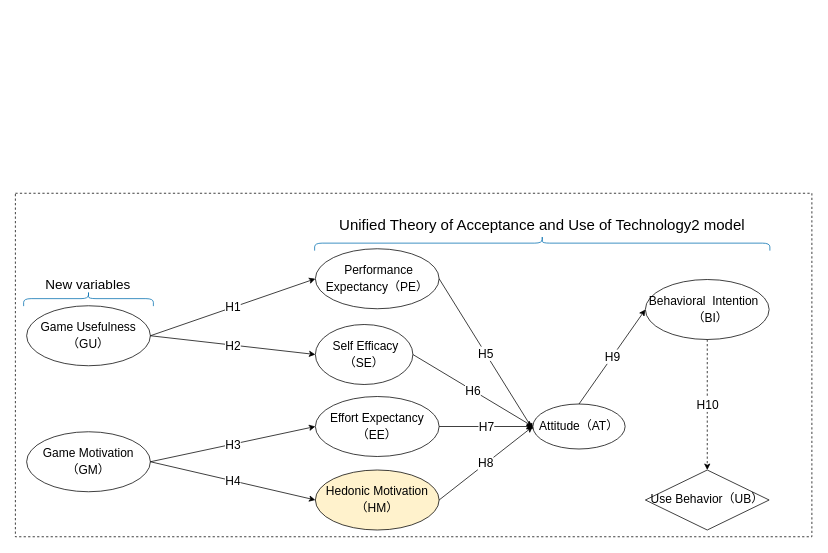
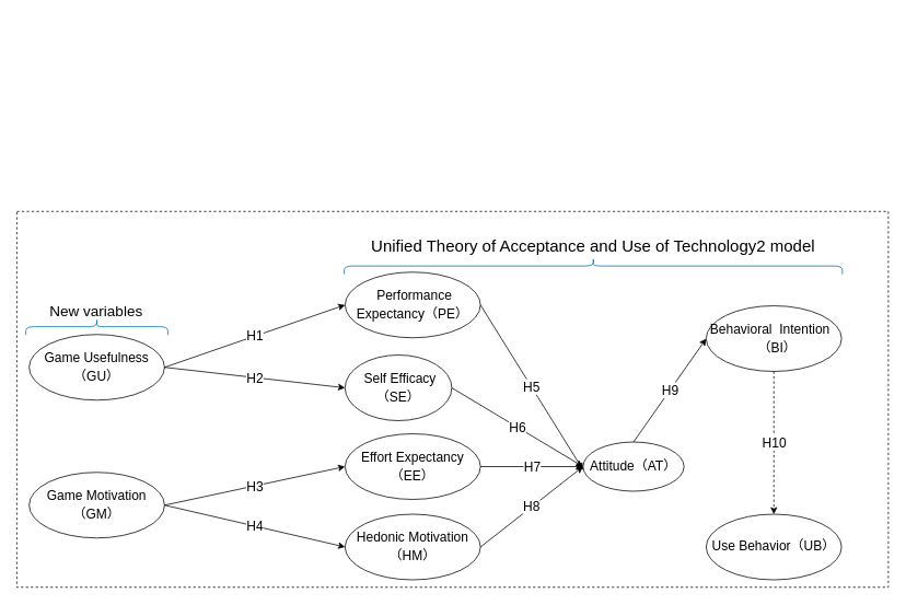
  <mxCell id="0" />
  <mxCell id="1" parent="0" />
  <mxCell id="2" value="" style="rounded=0;whiteSpace=wrap;html=1;fontSize=15;dashed=1;" parent="1" vertex="1"><mxGeometry x="20" y="257" width="1062" height="458" as="geometry" /></mxCell>
  <mxCell id="3" value="&lt;p style=&quot;line-height: 140%; font-size: 16px;&quot;&gt;&lt;span style=&quot;font-size: 16px;&quot;&gt;Game Usefulness&lt;/span&gt;&lt;br style=&quot;font-size: 16px;&quot;&gt;&lt;span style=&quot;font-size: 16px;&quot;&gt;（GU）&lt;/span&gt;&lt;/p&gt;" style="ellipse;whiteSpace=wrap;html=1;spacingBottom=0;fontSize=16;fontStyle=0;" parent="1" vertex="1"><mxGeometry x="35" y="407" width="165" height="80" as="geometry" /></mxCell>
  <mxCell id="4" value="&lt;p style=&quot;line-height: 140%; font-size: 16px;&quot;&gt;&lt;span style=&quot;font-size: 16px;&quot;&gt;Game Motivation&lt;/span&gt;&lt;br style=&quot;font-size: 16px;&quot;&gt;&lt;span style=&quot;font-size: 16px;&quot;&gt;（GM）&lt;/span&gt;&lt;br style=&quot;font-size: 16px;&quot;&gt;&lt;/p&gt;" style="ellipse;whiteSpace=wrap;html=1;spacingBottom=0;fontSize=16;fontStyle=0;" parent="1" vertex="1"><mxGeometry x="35" y="575" width="165" height="80" as="geometry" /></mxCell>
  <mxCell id="5" value="&lt;p style=&quot;line-height: 140%; font-size: 16px;&quot;&gt;&lt;span style=&quot;font-size: 16px;&quot;&gt;Attitude（AT）&lt;/span&gt;&lt;br style=&quot;font-size: 16px;&quot;&gt;&lt;/p&gt;" style="ellipse;whiteSpace=wrap;html=1;spacingBottom=0;fontSize=16;fontStyle=0;" parent="1" vertex="1"><mxGeometry x="710" y="538" width="123" height="60" as="geometry" /></mxCell>
  <mxCell id="6" value="&lt;p style=&quot;line-height: 140%; font-size: 16px;&quot;&gt;&lt;span style=&quot;font-size: 16px;&quot;&gt;&amp;nbsp;Performance Expectancy（PE）&lt;/span&gt;&lt;br style=&quot;font-size: 16px;&quot;&gt;&lt;/p&gt;" style="ellipse;whiteSpace=wrap;html=1;spacingBottom=0;fontSize=16;fontStyle=0;" parent="1" vertex="1"><mxGeometry x="420" y="331" width="165" height="80" as="geometry" /></mxCell>
  <mxCell id="7" value="&lt;p style=&quot;line-height: 140%; font-size: 16px;&quot;&gt;&lt;span style=&quot;font-size: 16px;&quot;&gt;&amp;nbsp;Self Efficacy&lt;/span&gt;&lt;br style=&quot;font-size: 16px;&quot;&gt;&lt;span style=&quot;font-size: 16px;&quot;&gt;（SE）&lt;/span&gt;&lt;br style=&quot;font-size: 16px;&quot;&gt;&lt;/p&gt;" style="ellipse;whiteSpace=wrap;html=1;spacingBottom=0;fontSize=16;fontStyle=0;" parent="1" vertex="1"><mxGeometry x="420" y="432" width="130" height="80" as="geometry" /></mxCell>
  <mxCell id="8" value="&lt;p style=&quot;line-height: 140%; font-size: 16px;&quot;&gt;&lt;span style=&quot;font-size: 16px;&quot;&gt;Effort Expectancy&lt;/span&gt;&lt;br style=&quot;font-size: 16px;&quot;&gt;&lt;span style=&quot;font-size: 16px;&quot;&gt;（EE）&lt;/span&gt;&lt;br style=&quot;font-size: 16px;&quot;&gt;&lt;/p&gt;" style="ellipse;whiteSpace=wrap;html=1;spacingBottom=0;fontSize=16;fontStyle=0;" parent="1" vertex="1"><mxGeometry x="420" y="528" width="165" height="80" as="geometry" /></mxCell>
- <mxCell id="9" value="&lt;p style=&quot;line-height: 140%; font-size: 16px;&quot;&gt;&lt;span style=&quot;font-size: 16px;&quot;&gt;Hedonic Motivation （HM）&lt;/span&gt;&lt;br style=&quot;font-size: 16px;&quot;&gt;&lt;/p&gt;" style="ellipse;whiteSpace=wrap;html=1;spacingBottom=0;fontSize=16;fontStyle=0;fillColor=#fff2cc;" parent="1" vertex="1"><mxGeometry x="420" y="626" width="165" height="80" as="geometry" /></mxCell>
+ <mxCell id="9" value="&lt;p style=&quot;line-height: 140%; font-size: 16px;&quot;&gt;&lt;span style=&quot;font-size: 16px;&quot;&gt;Hedonic Motivation （HM）&lt;/span&gt;&lt;br style=&quot;font-size: 16px;&quot;&gt;&lt;/p&gt;" style="ellipse;whiteSpace=wrap;html=1;spacingBottom=0;fontSize=16;fontStyle=0;" parent="1" vertex="1"><mxGeometry x="420" y="626" width="165" height="80" as="geometry" /></mxCell>
  <mxCell id="10" value="H1" style="endArrow=classic;html=1;fontSize=16;exitX=1;exitY=0.5;exitDx=0;exitDy=0;entryX=0;entryY=0.5;entryDx=0;entryDy=0;" parent="1" source="3" target="6" edge="1"><mxGeometry width="50" height="50" relative="1" as="geometry"><mxPoint x="330" y="422" as="sourcePoint" /><mxPoint x="380" y="372" as="targetPoint" /></mxGeometry></mxCell>
  <mxCell id="11" value="H2" style="endArrow=classic;html=1;fontSize=16;entryX=0;entryY=0.5;entryDx=0;entryDy=0;exitX=1;exitY=0.5;exitDx=0;exitDy=0;" parent="1" source="3" target="7" edge="1"><mxGeometry width="50" height="50" relative="1" as="geometry"><mxPoint x="250" y="622" as="sourcePoint" /><mxPoint x="300" y="572" as="targetPoint" /></mxGeometry></mxCell>
  <mxCell id="12" value="H3" style="endArrow=classic;html=1;fontSize=16;exitX=1;exitY=0.5;exitDx=0;exitDy=0;entryX=0;entryY=0.5;entryDx=0;entryDy=0;" parent="1" source="4" target="8" edge="1"><mxGeometry width="50" height="50" relative="1" as="geometry"><mxPoint x="300" y="722" as="sourcePoint" /><mxPoint x="350" y="672" as="targetPoint" /></mxGeometry></mxCell>
  <mxCell id="13" value="H4" style="endArrow=classic;html=1;fontSize=16;exitX=1;exitY=0.5;exitDx=0;exitDy=0;entryX=0;entryY=0.5;entryDx=0;entryDy=0;" parent="1" source="4" target="9" edge="1"><mxGeometry width="50" height="50" relative="1" as="geometry"><mxPoint x="210" y="578" as="sourcePoint" /><mxPoint x="430" y="482" as="targetPoint" /></mxGeometry></mxCell>
  <mxCell id="14" value="H7" style="endArrow=classic;html=1;fontSize=16;exitX=1;exitY=0.5;exitDx=0;exitDy=0;entryX=0;entryY=0.5;entryDx=0;entryDy=0;" parent="1" source="8" target="5" edge="1"><mxGeometry width="50" height="50" relative="1" as="geometry"><mxPoint x="600" y="772" as="sourcePoint" /><mxPoint x="680" y="612" as="targetPoint" /></mxGeometry></mxCell>
  <mxCell id="15" value="H5" style="endArrow=classic;html=1;fontSize=16;exitX=1;exitY=0.5;exitDx=0;exitDy=0;" parent="1" source="6" edge="1"><mxGeometry width="50" height="50" relative="1" as="geometry"><mxPoint x="595" y="578" as="sourcePoint" /><mxPoint x="710" y="572" as="targetPoint" /></mxGeometry></mxCell>
  <mxCell id="16" value="H6" style="endArrow=classic;html=1;fontSize=16;exitX=1;exitY=0.5;exitDx=0;exitDy=0;entryX=0;entryY=0.5;entryDx=0;entryDy=0;" parent="1" source="7" target="5" edge="1"><mxGeometry width="50" height="50" relative="1" as="geometry"><mxPoint x="595" y="381" as="sourcePoint" /><mxPoint x="740" y="482" as="targetPoint" /></mxGeometry></mxCell>
  <mxCell id="17" value="H8" style="endArrow=classic;html=1;fontSize=16;exitX=1;exitY=0.5;exitDx=0;exitDy=0;entryX=0;entryY=0.5;entryDx=0;entryDy=0;" parent="1" source="9" target="5" edge="1"><mxGeometry width="50" height="50" relative="1" as="geometry"><mxPoint x="595" y="578" as="sourcePoint" /><mxPoint x="660" y="602" as="targetPoint" /></mxGeometry></mxCell>
  <mxCell id="18" value="&lt;p class=&quot;MDPI42tablebody&quot; style=&quot;line-height: normal; font-size: 16px;&quot;&gt;&amp;nbsp;Behavioral&amp;nbsp; Intention&amp;nbsp; &amp;nbsp; &amp;nbsp; （BI）&lt;br style=&quot;font-size: 16px;&quot;&gt;&lt;/p&gt;" style="ellipse;whiteSpace=wrap;html=1;spacingBottom=0;fontSize=16;fontStyle=0;spacing=0;align=center;" parent="1" vertex="1"><mxGeometry x="860" y="372" width="165" height="80" as="geometry" /></mxCell>
- <mxCell id="19" value="&lt;p style=&quot;line-height: 140%; font-size: 16px;&quot;&gt;&lt;span style=&quot;font-size: 16px;&quot;&gt;Use Behavior（UB）&lt;/span&gt;&lt;br style=&quot;font-size: 16px;&quot;&gt;&lt;/p&gt;" style="rhombus;whiteSpace=wrap;html=1;spacingBottom=0;fontSize=16;fontStyle=0;" parent="1" vertex="1"><mxGeometry x="860" y="626" width="165" height="80" as="geometry" /></mxCell>
+ <mxCell id="19" value="&lt;p style=&quot;line-height: 140%; font-size: 16px;&quot;&gt;&lt;span style=&quot;font-size: 16px;&quot;&gt;Use Behavior（UB）&lt;/span&gt;&lt;br style=&quot;font-size: 16px;&quot;&gt;&lt;/p&gt;" style="ellipse;whiteSpace=wrap;html=1;spacingBottom=0;fontSize=16;fontStyle=0;" parent="1" vertex="1"><mxGeometry x="860" y="626" width="165" height="80" as="geometry" /></mxCell>
  <mxCell id="20" value="H9" style="endArrow=classic;html=1;fontSize=16;exitX=0.5;exitY=0;exitDx=0;exitDy=0;entryX=0;entryY=0.5;entryDx=0;entryDy=0;" parent="1" source="5" target="18" edge="1"><mxGeometry width="50" height="50" relative="1" as="geometry"><mxPoint x="790" y="462" as="sourcePoint" /><mxPoint x="840" y="412" as="targetPoint" /></mxGeometry></mxCell>
  <mxCell id="21" value="H10" style="endArrow=classic;html=1;fontSize=16;exitX=0.5;exitY=1;exitDx=0;exitDy=0;entryX=0.5;entryY=0;entryDx=0;entryDy=0;dashed=1;" parent="1" source="18" target="19" edge="1"><mxGeometry width="50" height="50" relative="1" as="geometry"><mxPoint x="760" y="412" as="sourcePoint" /><mxPoint x="940" y="622" as="targetPoint" /></mxGeometry></mxCell>
  <mxCell id="22" value="" style="shape=curlyBracket;whiteSpace=wrap;html=1;rounded=1;flipH=1;rotation=-90;fillColor=#1ba1e2;strokeColor=#006EAF;fontColor=#ffffff;" parent="1" vertex="1"><mxGeometry x="107.5" y="311" width="20" height="173" as="geometry" /></mxCell>
  <mxCell id="23" value="New variables" style="text;html=1;strokeColor=none;fillColor=none;align=center;verticalAlign=middle;whiteSpace=wrap;rounded=0;fontSize=18;" parent="1" vertex="1"><mxGeometry x="57.38" y="369" width="120.25" height="20" as="geometry" /></mxCell>
  <mxCell id="24" value="" style="shape=curlyBracket;whiteSpace=wrap;html=1;rounded=1;flipH=1;rotation=-90;fillColor=#1ba1e2;strokeColor=#006EAF;fontColor=#ffffff;" parent="1" vertex="1"><mxGeometry x="712.5" y="20" width="20" height="607" as="geometry" /></mxCell>
  <mxCell id="25" value="Unified Theory of Acceptance and Use of Technology2 model" style="text;html=1;strokeColor=none;fillColor=none;align=center;verticalAlign=middle;whiteSpace=wrap;rounded=0;fontSize=20;" parent="1" vertex="1"><mxGeometry x="423" y="289" width="599" height="20" as="geometry" /></mxCell>
